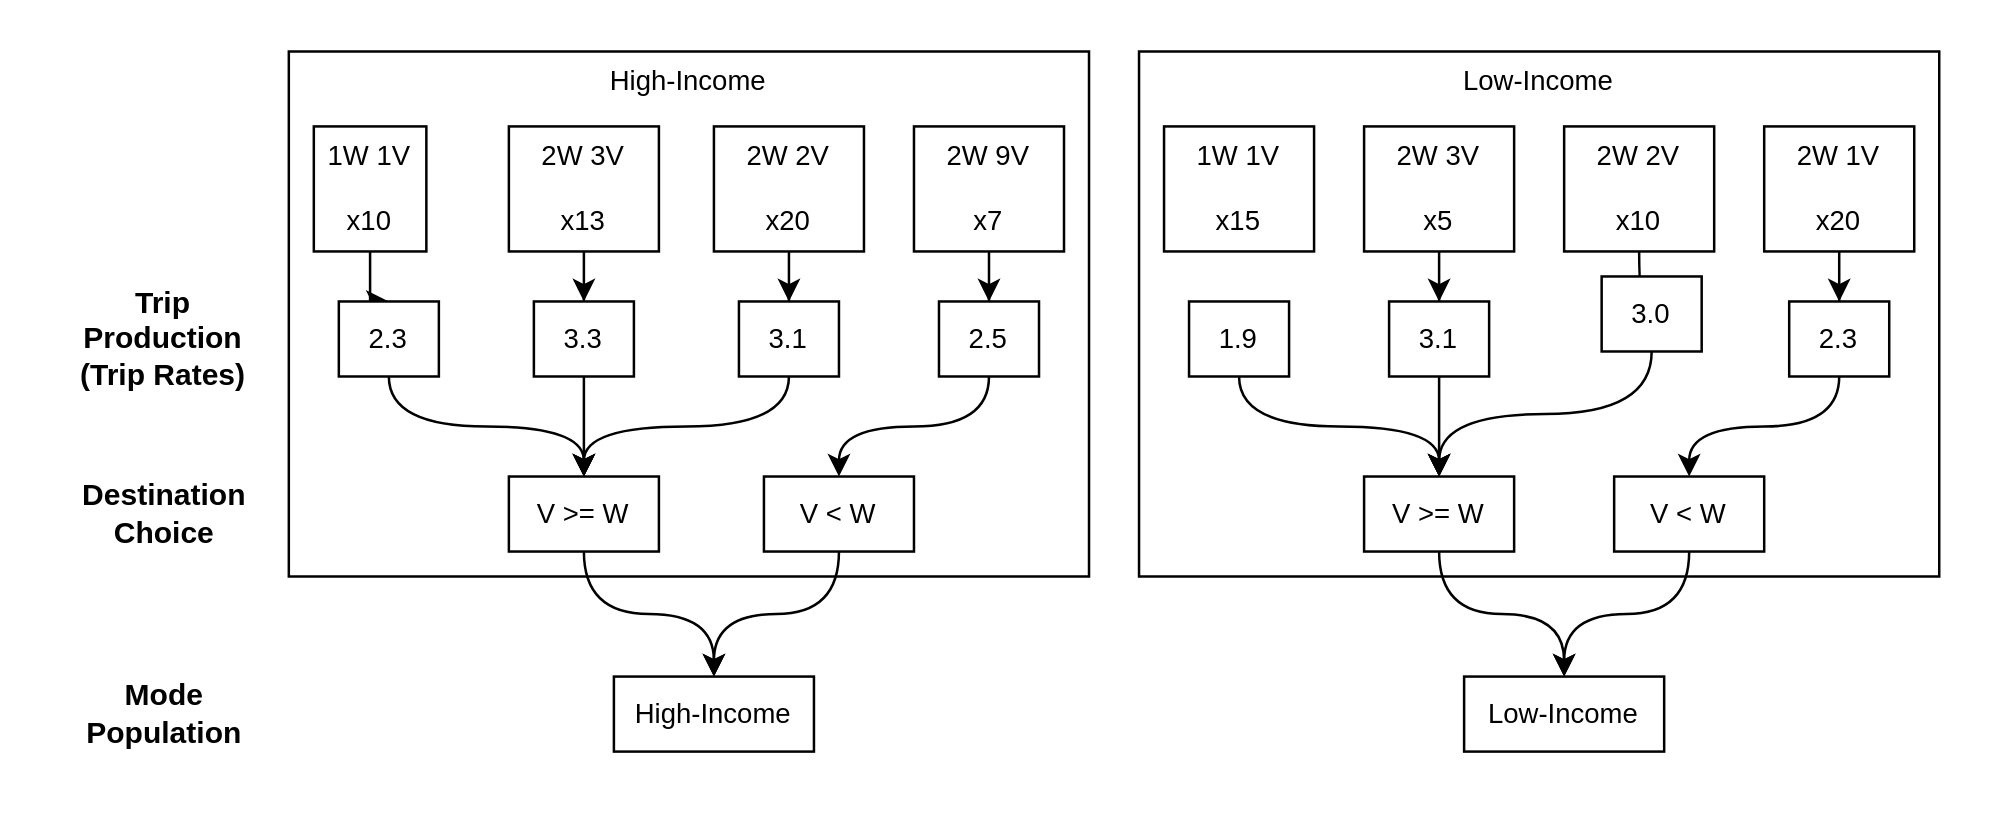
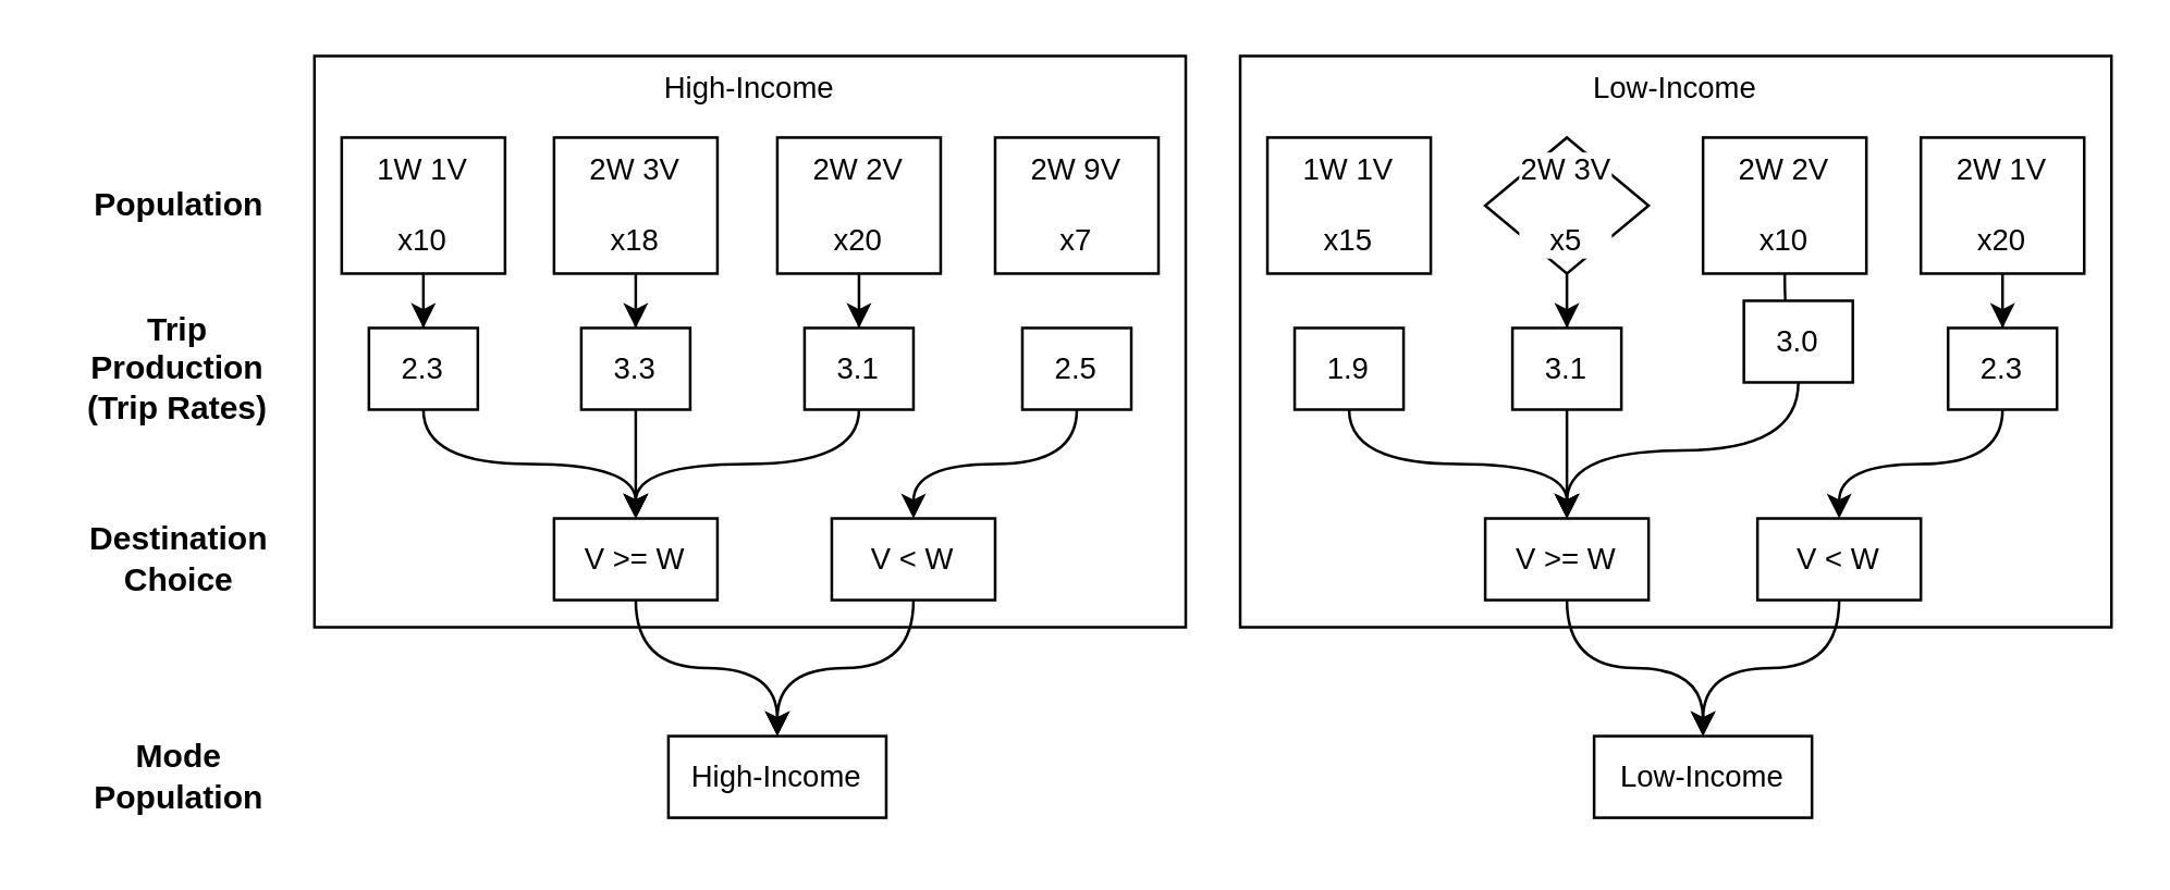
  <mxCell id="0" />
  <mxCell id="1" parent="0" />
  <mxCell id="2" value="" style="edgeStyle=orthogonalEdgeStyle;rounded=0;orthogonalLoop=1;jettySize=auto;html=1;movable=0;resizable=0;rotatable=0;deletable=0;editable=0;locked=1;connectable=0;" parent="1" source="43" target="41" edge="1"><mxGeometry relative="1" as="geometry" /></mxCell>
  <mxCell id="3" value="" style="edgeStyle=orthogonalEdgeStyle;rounded=0;orthogonalLoop=1;jettySize=auto;html=1;exitX=0.5;exitY=1;exitDx=0;exitDy=0;movable=0;resizable=0;rotatable=0;deletable=0;editable=0;locked=1;connectable=0;" parent="1" source="44" target="42" edge="1"><mxGeometry relative="1" as="geometry" /></mxCell>
  <mxCell id="4" value="" style="edgeStyle=orthogonalEdgeStyle;shape=connector;curved=1;rounded=0;orthogonalLoop=1;jettySize=auto;html=1;labelBackgroundColor=default;strokeColor=default;fontFamily=Helvetica;fontSize=11;fontColor=default;endArrow=classic;elbow=vertical;movable=0;resizable=0;rotatable=0;deletable=0;editable=0;locked=1;connectable=0;" parent="1" source="46" target="48" edge="1"><mxGeometry relative="1" as="geometry" /></mxCell>
  <mxCell id="5" value="Trip&lt;br&gt;Production (Trip Rates)" style="text;html=1;strokeColor=none;fillColor=default;align=center;verticalAlign=middle;whiteSpace=wrap;rounded=0;labelBackgroundColor=none;fontStyle=1" parent="1" vertex="1"><mxGeometry x="25" y="120" width="80" height="30" as="geometry" /></mxCell>
+ <mxCell id="6" value="Population" style="text;html=1;align=center;verticalAlign=middle;resizable=0;points=[];autosize=1;strokeColor=none;fillColor=default;labelBackgroundColor=none;rounded=0;fontStyle=1" parent="1" vertex="1"><mxGeometry x="20" y="60" width="90" height="30" as="geometry" /></mxCell>
  <mxCell id="7" style="orthogonalLoop=1;jettySize=auto;html=1;entryX=0.5;entryY=0;entryDx=0;entryDy=0;exitX=0.5;exitY=1;exitDx=0;exitDy=0;edgeStyle=orthogonalEdgeStyle;curved=1;rounded=0;" parent="1" source="41" target="30" edge="1"><mxGeometry relative="1" as="geometry" /></mxCell>
  <mxCell id="8" style="orthogonalLoop=1;jettySize=auto;html=1;exitX=0.5;exitY=1;exitDx=0;exitDy=0;entryX=0.5;entryY=0;entryDx=0;entryDy=0;edgeStyle=orthogonalEdgeStyle;curved=1;rounded=0;" parent="1" source="27" target="12" edge="1"><mxGeometry relative="1" as="geometry" /></mxCell>
  <mxCell id="9" style="orthogonalLoop=1;jettySize=auto;html=1;exitX=0.5;exitY=1;exitDx=0;exitDy=0;edgeStyle=orthogonalEdgeStyle;curved=1;rounded=0;entryX=0.5;entryY=0;entryDx=0;entryDy=0;" parent="1" source="42" target="30" edge="1"><mxGeometry relative="1" as="geometry"><mxPoint x="245" y="300" as="targetPoint" /></mxGeometry></mxCell>
  <mxCell id="10" style="rounded=0;orthogonalLoop=1;jettySize=auto;html=1;exitX=0.5;exitY=1;exitDx=0;exitDy=0;entryX=0.5;entryY=0;entryDx=0;entryDy=0;edgeStyle=orthogonalEdgeStyle;elbow=vertical;curved=1;" parent="1" source="30" target="20" edge="1"><mxGeometry relative="1" as="geometry" /></mxCell>
  <mxCell id="11" style="rounded=0;orthogonalLoop=1;jettySize=auto;html=1;exitX=0.5;exitY=1;exitDx=0;exitDy=0;entryX=0.5;entryY=0;entryDx=0;entryDy=0;edgeStyle=orthogonalEdgeStyle;elbow=vertical;curved=1;" parent="1" source="33" target="19" edge="1"><mxGeometry relative="1" as="geometry" /></mxCell>
  <mxCell id="12" value="V &amp;lt; W" style="rounded=0;whiteSpace=wrap;html=1;labelBackgroundColor=default;endArrow=classic;fontSize=11;" parent="1" vertex="1"><mxGeometry x="305" y="190" width="60" height="30" as="geometry" /></mxCell>
  <mxCell id="13" style="orthogonalLoop=1;jettySize=auto;html=1;entryX=0.5;entryY=0;entryDx=0;entryDy=0;exitX=0.5;exitY=1;exitDx=0;exitDy=0;rounded=0;edgeStyle=orthogonalEdgeStyle;curved=1;" parent="1" source="47" target="33" edge="1"><mxGeometry relative="1" as="geometry"><mxPoint x="775" y="230" as="sourcePoint" /></mxGeometry></mxCell>
  <mxCell id="14" style="orthogonalLoop=1;jettySize=auto;html=1;entryX=0.5;entryY=0;entryDx=0;entryDy=0;rounded=0;edgeStyle=orthogonalEdgeStyle;curved=1;exitX=0.5;exitY=1;exitDx=0;exitDy=0;" parent="1" source="35" target="18" edge="1"><mxGeometry relative="1" as="geometry"><mxPoint x="915" y="320" as="sourcePoint" /></mxGeometry></mxCell>
  <mxCell id="15" style="orthogonalLoop=1;jettySize=auto;html=1;rounded=0;edgeStyle=orthogonalEdgeStyle;curved=1;exitX=0.5;exitY=1;exitDx=0;exitDy=0;entryX=0.5;entryY=0;entryDx=0;entryDy=0;" parent="1" source="48" target="33" edge="1"><mxGeometry relative="1" as="geometry"><mxPoint x="875" y="290" as="targetPoint" /><mxPoint x="975" y="290" as="sourcePoint" /></mxGeometry></mxCell>
  <mxCell id="16" style="rounded=0;orthogonalLoop=1;jettySize=auto;html=1;entryX=0.5;entryY=0;entryDx=0;entryDy=0;edgeStyle=orthogonalEdgeStyle;elbow=vertical;curved=1;exitX=0.5;exitY=1;exitDx=0;exitDy=0;" parent="1" source="12" target="20" edge="1"><mxGeometry relative="1" as="geometry"><mxPoint x="405" y="205" as="sourcePoint" /></mxGeometry></mxCell>
  <mxCell id="17" style="orthogonalLoop=1;jettySize=auto;html=1;exitX=0.5;exitY=1;exitDx=0;exitDy=0;entryX=0.5;entryY=0;entryDx=0;entryDy=0;strokeColor=default;rounded=0;edgeStyle=orthogonalEdgeStyle;elbow=vertical;curved=1;" parent="1" source="18" target="19" edge="1"><mxGeometry relative="1" as="geometry" /></mxCell>
  <mxCell id="18" value="V &amp;lt; W" style="rounded=0;whiteSpace=wrap;html=1;labelBackgroundColor=default;endArrow=classic;fontSize=11;" parent="1" vertex="1"><mxGeometry x="645" y="190" width="60" height="30" as="geometry" /></mxCell>
  <mxCell id="19" value="Low-Income" style="rounded=0;whiteSpace=wrap;html=1;labelBackgroundColor=default;endArrow=classic;fontSize=11;" parent="1" vertex="1"><mxGeometry x="585" y="270" width="80" height="30" as="geometry" /></mxCell>
  <mxCell id="20" value="High-Income" style="rounded=0;whiteSpace=wrap;html=1;labelBackgroundColor=default;endArrow=classic;fontSize=11;" parent="1" vertex="1"><mxGeometry x="245" y="270" width="80" height="30" as="geometry" /></mxCell>
  <mxCell id="21" value="Destination&lt;br&gt;Choice" style="text;html=1;align=center;verticalAlign=middle;resizable=0;points=[];autosize=1;strokeColor=none;fillColor=default;rounded=0;fontStyle=1" parent="1" vertex="1"><mxGeometry x="20" y="185" width="90" height="40" as="geometry" /></mxCell>
  <mxCell id="22" value="Mode&lt;br&gt;Population" style="text;html=1;align=center;verticalAlign=middle;resizable=0;points=[];autosize=1;strokeColor=none;fillColor=default;rounded=0;fontStyle=1" parent="1" vertex="1"><mxGeometry y="265" width="60" height="40" as="geometry" x="35" /></mxCell>
  <mxCell id="23" value="High-Income" style="swimlane;whiteSpace=wrap;rounded=0;labelBackgroundColor=none;strokeColor=default;fontFamily=Helvetica;fontSize=11;fontColor=default;fillColor=default;fontStyle=0;html=1;swimlaneLine=0;" parent="1" vertex="1"><mxGeometry x="115" y="20" width="320" height="210" as="geometry"><mxRectangle x="80" y="20" width="110" height="30" as="alternateBounds" /></mxGeometry></mxCell>
  <mxCell id="24" value="3.3" style="rounded=0;whiteSpace=wrap;html=1;labelBackgroundColor=default;endArrow=classic;fontSize=11;movable=1;resizable=1;rotatable=1;deletable=1;editable=1;locked=0;connectable=1;" parent="23" vertex="1"><mxGeometry x="98" y="100" width="40" height="30" as="geometry" /></mxCell>
- <mxCell id="25" value="2W 3V&lt;br&gt;&lt;br&gt;x13" style="rounded=0;whiteSpace=wrap;html=1;labelBackgroundColor=default;endArrow=classic;fontSize=11;movable=1;resizable=1;rotatable=1;deletable=1;editable=1;locked=0;connectable=1;" parent="23" vertex="1"><mxGeometry x="88" y="30" width="60" height="50" as="geometry" /></mxCell>
+ <mxCell id="25" value="2W 3V&lt;br&gt;&lt;br&gt;x18" style="rounded=0;whiteSpace=wrap;html=1;labelBackgroundColor=default;endArrow=classic;fontSize=11;movable=1;resizable=1;rotatable=1;deletable=1;editable=1;locked=0;connectable=1;" parent="23" vertex="1"><mxGeometry x="88" y="30" width="60" height="50" as="geometry" /></mxCell>
  <mxCell id="26" value="" style="edgeStyle=orthogonalEdgeStyle;rounded=0;orthogonalLoop=1;jettySize=auto;html=1;movable=0;resizable=0;rotatable=0;deletable=0;editable=0;locked=1;connectable=0;" parent="23" source="25" target="24" edge="1"><mxGeometry relative="1" as="geometry" /></mxCell>
  <mxCell id="27" value="2.5" style="rounded=0;whiteSpace=wrap;html=1;labelBackgroundColor=default;endArrow=classic;fontSize=11;movable=1;resizable=1;rotatable=1;deletable=1;editable=1;locked=0;connectable=1;" parent="23" vertex="1"><mxGeometry x="260" y="100" width="40" height="30" as="geometry" /></mxCell>
  <mxCell id="28" value="2W 9V&lt;br&gt;&lt;br&gt;x7" style="rounded=0;whiteSpace=wrap;html=1;labelBackgroundColor=default;endArrow=classic;fontSize=11;movable=1;resizable=1;rotatable=1;deletable=1;editable=1;locked=0;connectable=1;" parent="23" vertex="1"><mxGeometry x="250" y="30" width="60" height="50" as="geometry" /></mxCell>
- <mxCell id="29" value="" style="edgeStyle=orthogonalEdgeStyle;rounded=0;orthogonalLoop=1;jettySize=auto;html=1;movable=0;resizable=0;rotatable=0;deletable=0;editable=0;locked=1;connectable=0;" parent="23" source="28" target="27" edge="1"><mxGeometry relative="1" as="geometry" /></mxCell>
  <mxCell id="30" value="V &amp;gt;= W" style="rounded=0;whiteSpace=wrap;html=1;labelBackgroundColor=default;endArrow=classic;fontSize=11;" parent="23" vertex="1"><mxGeometry x="88" y="170" width="60" height="30" as="geometry" /></mxCell>
  <mxCell id="31" style="orthogonalLoop=1;jettySize=auto;html=1;exitX=0.5;exitY=1;exitDx=0;exitDy=0;edgeStyle=orthogonalEdgeStyle;curved=1;rounded=0;entryX=0.5;entryY=0;entryDx=0;entryDy=0;" parent="23" source="24" target="30" edge="1"><mxGeometry relative="1" as="geometry"><mxPoint x="150" y="280" as="targetPoint" /></mxGeometry></mxCell>
  <mxCell id="32" value="Low-Income" style="swimlane;whiteSpace=wrap;html=1;rounded=0;labelBackgroundColor=none;strokeColor=default;fontFamily=Helvetica;fontSize=11;fontColor=default;fillColor=default;fontStyle=0;swimlaneLine=0;" parent="1" vertex="1"><mxGeometry x="455" y="20" width="320" height="210" as="geometry"><mxRectangle x="80" y="20" width="110" height="30" as="alternateBounds" /></mxGeometry></mxCell>
  <mxCell id="33" value="V &amp;gt;= W" style="rounded=0;whiteSpace=wrap;html=1;labelBackgroundColor=default;endArrow=classic;fontSize=11;" parent="32" vertex="1"><mxGeometry x="90" y="170" width="60" height="30" as="geometry" /></mxCell>
  <mxCell id="34" value="2W 1V&lt;br&gt;&lt;br&gt;x20" style="rounded=0;whiteSpace=wrap;html=1;labelBackgroundColor=default;endArrow=classic;fontSize=11;movable=1;resizable=1;rotatable=1;deletable=1;editable=1;locked=0;connectable=1;" parent="32" vertex="1"><mxGeometry x="250" y="30" width="60" height="50" as="geometry" /></mxCell>
  <mxCell id="35" value="2.3" style="rounded=0;whiteSpace=wrap;html=1;labelBackgroundColor=default;endArrow=classic;fontSize=11;movable=1;resizable=1;rotatable=1;deletable=1;editable=1;locked=0;connectable=1;" parent="32" vertex="1"><mxGeometry x="260" y="100" width="40" height="30" as="geometry" /></mxCell>
  <mxCell id="36" value="" style="edgeStyle=orthogonalEdgeStyle;rounded=0;orthogonalLoop=1;jettySize=auto;html=1;movable=0;resizable=0;rotatable=0;deletable=0;editable=0;locked=1;connectable=0;" parent="32" source="34" target="35" edge="1"><mxGeometry relative="1" as="geometry" /></mxCell>
- <mxCell id="37" value="2W 3V&lt;br&gt;&lt;br&gt;x5" style="rounded=0;whiteSpace=wrap;html=1;labelBackgroundColor=default;endArrow=classic;fontSize=11;movable=1;resizable=1;rotatable=1;deletable=1;editable=1;locked=0;connectable=1;" parent="32" vertex="1"><mxGeometry x="90" y="30" width="60" height="50" as="geometry" /></mxCell>
+ <mxCell id="37" value="2W 3V&lt;br&gt;&lt;br&gt;x5" style="rhombus;whiteSpace=wrap;html=1;labelBackgroundColor=default;endArrow=classic;fontSize=11;movable=1;resizable=1;rotatable=1;deletable=1;editable=1;locked=0;connectable=1;" parent="32" vertex="1"><mxGeometry x="90" y="30" width="60" height="50" as="geometry" /></mxCell>
  <mxCell id="38" value="3.1" style="rounded=0;whiteSpace=wrap;html=1;labelBackgroundColor=default;endArrow=classic;fontSize=11;movable=1;resizable=1;rotatable=1;deletable=1;editable=1;locked=0;connectable=1;" parent="32" vertex="1"><mxGeometry x="100" y="100" width="40" height="30" as="geometry" /></mxCell>
  <mxCell id="39" value="" style="edgeStyle=orthogonalEdgeStyle;rounded=0;orthogonalLoop=1;jettySize=auto;html=1;movable=0;resizable=0;rotatable=0;deletable=0;editable=0;locked=1;connectable=0;" parent="32" source="37" target="38" edge="1"><mxGeometry relative="1" as="geometry" /></mxCell>
  <mxCell id="40" style="orthogonalLoop=1;jettySize=auto;html=1;rounded=0;edgeStyle=orthogonalEdgeStyle;curved=1;exitX=0.5;exitY=1;exitDx=0;exitDy=0;entryX=0.5;entryY=0;entryDx=0;entryDy=0;" parent="32" source="38" target="33" edge="1"><mxGeometry relative="1" as="geometry"><mxPoint x="440" y="280" as="targetPoint" /><mxPoint x="710" y="250" as="sourcePoint" /></mxGeometry></mxCell>
  <mxCell id="41" value="2.3" style="rounded=0;whiteSpace=wrap;html=1;labelBackgroundColor=default;shadow=0;glass=0;endArrow=classic;fontSize=11;movable=1;resizable=1;rotatable=1;deletable=1;editable=1;locked=0;connectable=1;" parent="1" vertex="1"><mxGeometry x="135" y="120" width="40" height="30" as="geometry" /></mxCell>
  <mxCell id="42" value="3.1" style="rounded=0;whiteSpace=wrap;html=1;labelBackgroundColor=default;endArrow=classic;fontSize=11;movable=1;resizable=1;rotatable=1;deletable=1;editable=1;locked=0;connectable=1;" parent="1" vertex="1"><mxGeometry x="295" y="120" width="40" height="30" as="geometry" /></mxCell>
- <mxCell id="43" value="1W 1V&lt;br&gt;&lt;br&gt;x10" style="rounded=0;whiteSpace=wrap;html=1;labelBackgroundColor=default;endArrow=classic;fontSize=11;movable=0;resizable=0;rotatable=0;deletable=0;editable=0;locked=1;connectable=0;" parent="1" vertex="1"><mxGeometry x="125" y="50" width="45" height="50" as="geometry" /></mxCell>
+ <mxCell id="43" value="1W 1V&lt;br&gt;&lt;br&gt;x10" style="rounded=0;whiteSpace=wrap;html=1;labelBackgroundColor=default;endArrow=classic;fontSize=11;movable=0;resizable=0;rotatable=0;deletable=0;editable=0;locked=1;connectable=0;" parent="1" vertex="1"><mxGeometry x="125" y="50" width="60" height="50" as="geometry" /></mxCell>
  <mxCell id="44" value="2W 2V&lt;br&gt;&lt;br&gt;x20" style="rounded=0;whiteSpace=wrap;html=1;labelBackgroundColor=default;endArrow=classic;fontSize=11;movable=1;resizable=1;rotatable=1;deletable=1;editable=1;locked=0;connectable=1;" parent="1" vertex="1"><mxGeometry x="285" y="50" width="60" height="50" as="geometry" /></mxCell>
  <mxCell id="45" value="1W 1V&lt;br&gt;&lt;br&gt;x15" style="rounded=0;whiteSpace=wrap;html=1;labelBackgroundColor=default;endArrow=classic;fontSize=11;movable=0;resizable=0;rotatable=0;deletable=0;editable=0;locked=1;connectable=0;" parent="1" vertex="1"><mxGeometry x="465" y="50" width="60" height="50" as="geometry" /></mxCell>
  <mxCell id="46" value="2W 2V&lt;br&gt;&lt;br&gt;x10" style="rounded=0;whiteSpace=wrap;html=1;labelBackgroundColor=default;endArrow=classic;fontSize=11;movable=0;resizable=0;rotatable=0;deletable=0;editable=0;locked=1;connectable=0;" parent="1" vertex="1"><mxGeometry x="625" y="50" width="60" height="50" as="geometry" /></mxCell>
  <mxCell id="47" value="1.9" style="rounded=0;whiteSpace=wrap;html=1;labelBackgroundColor=default;endArrow=classic;fontSize=11;movable=0;resizable=0;rotatable=0;deletable=0;editable=0;locked=1;connectable=0;" parent="1" vertex="1"><mxGeometry x="475" y="120" width="40" height="30" as="geometry" /></mxCell>
  <mxCell id="48" value="3.0" style="rounded=0;whiteSpace=wrap;html=1;labelBackgroundColor=default;endArrow=classic;fontSize=11;movable=1;resizable=1;rotatable=1;deletable=1;editable=1;locked=0;connectable=1;" parent="1" vertex="1"><mxGeometry x="640" y="110" width="40" height="30" as="geometry" /></mxCell>
